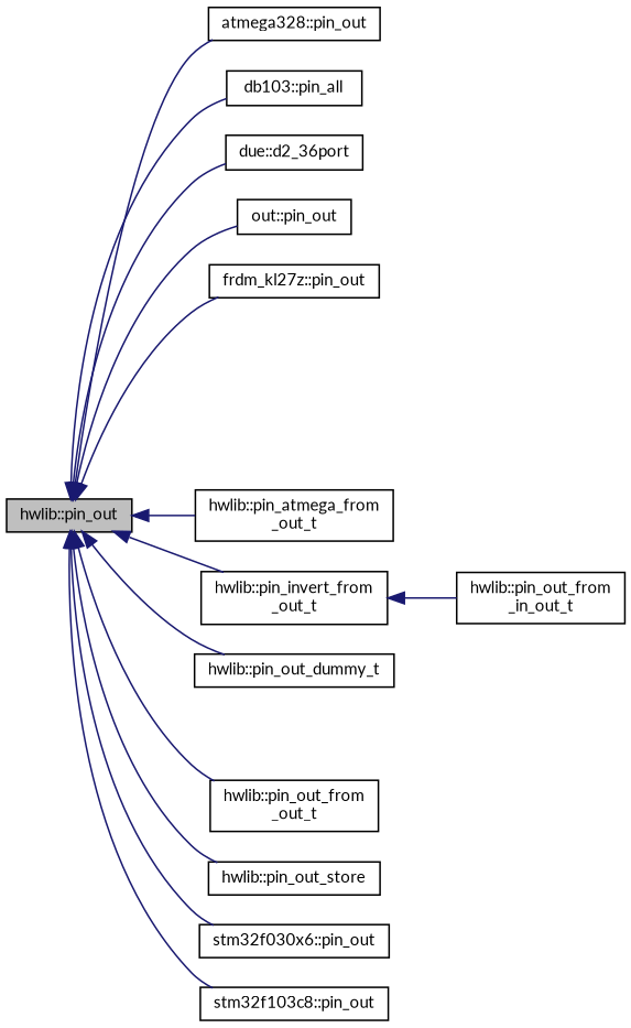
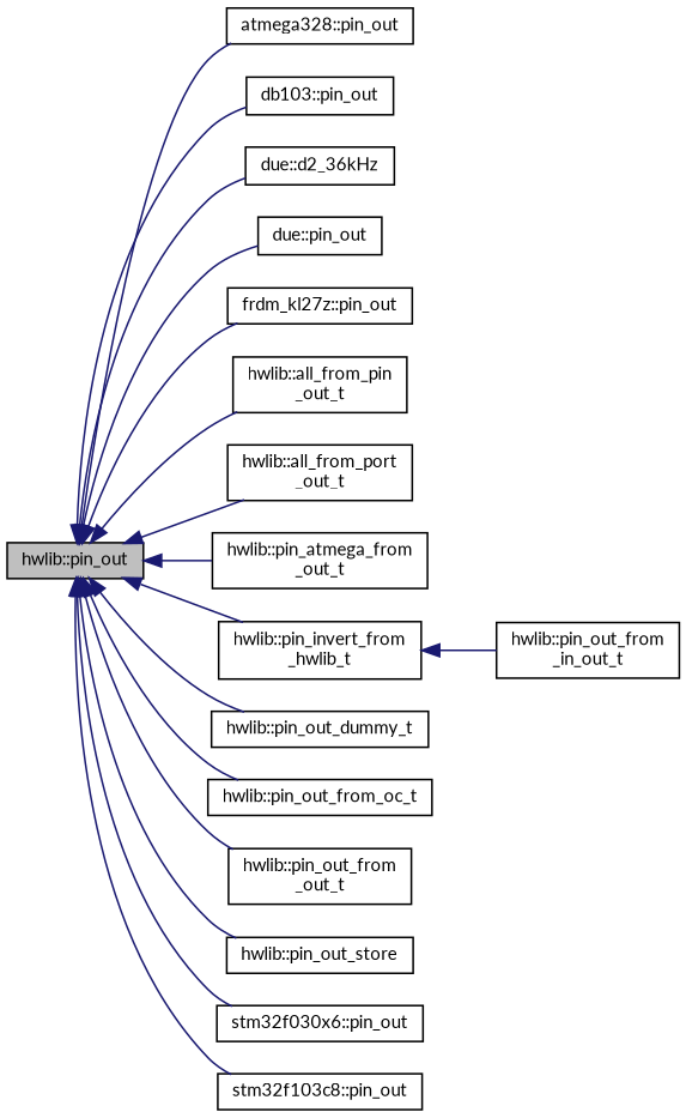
  digraph {
    fontname=Lato
    rankdir=LR
    node [color=black fillcolor=white fontname=Lato fontsize=10 shape=record style=filled]
    edge [color=midnightblue dir=back fontname=Lato fontsize=10 labelfontname=Helvetica labelfontsize=10 style=solid]
    n1 [fillcolor=grey75 fontcolor=black height=0.2 label="hwlib::pin_out" width=0.4]
    n2 [height=0.2 label="atmega328::pin_out" width=0.4]
-   n3 [height=0.2 label="db103::pin_all" width=0.4]
-   n4 [height=0.2 label="due::d2_36port" width=0.4]
-   n5 [height=0.2 label="out::pin_out" width=0.4]
+   n3 [height=0.2 label="db103::pin_out" width=0.4]
+   n4 [height=0.2 label="due::d2_36kHz" width=0.4]
+   n5 [height=0.2 label="due::pin_out" width=0.4]
    n6 [height=0.2 label="frdm_kl27z::pin_out" width=0.4]
+   n7 [height=0.2 label="hwlib::all_from_pin\l_out_t" width=0.4]
+   n8 [height=0.2 label="hwlib::all_from_port\l_out_t" width=0.4]
    n9 [height=0.2 label="hwlib::pin_atmega_from\l_out_t" width=0.4]
-   n10 [height=0.2 label="hwlib::pin_invert_from\l_out_t" width=0.4]
+   n10 [height=0.2 label="hwlib::pin_invert_from\l_hwlib_t" width=0.4]
    n11 [height=0.2 label="hwlib::pin_out_dummy_t" width=0.4]
+   n12 [height=0.2 label="hwlib::pin_out_from_oc_t" width=0.4]
    n13 [height=0.2 label="hwlib::pin_out_from\l_out_t" width=0.4]
    n14 [height=0.2 label="hwlib::pin_out_store" width=0.4]
    n15 [height=0.2 label="stm32f030x6::pin_out" width=0.4]
    n16 [height=0.2 label="stm32f103c8::pin_out" width=0.4]
    n17 [height=0.2 label="hwlib::pin_out_from\l_in_out_t" width=0.4]
    n1 -> n2
    n1 -> n3
    n1 -> n4
    n1 -> n5
    n1 -> n6
+   n1 -> n7
+   n1 -> n8
    n1 -> n9
    n1 -> n10
    n1 -> n11
+   n1 -> n12
    n1 -> n13
    n1 -> n14
    n1 -> n15
    n1 -> n16
    n10 -> n17
  }
